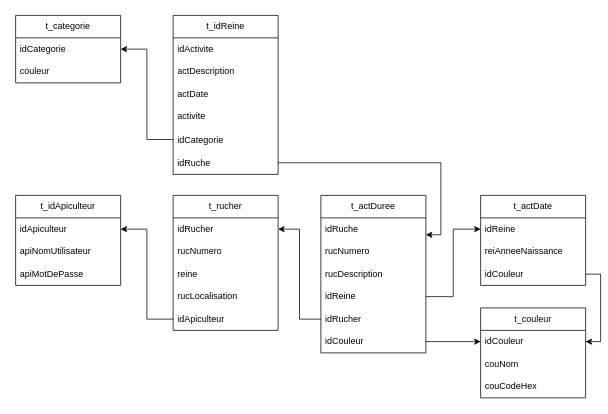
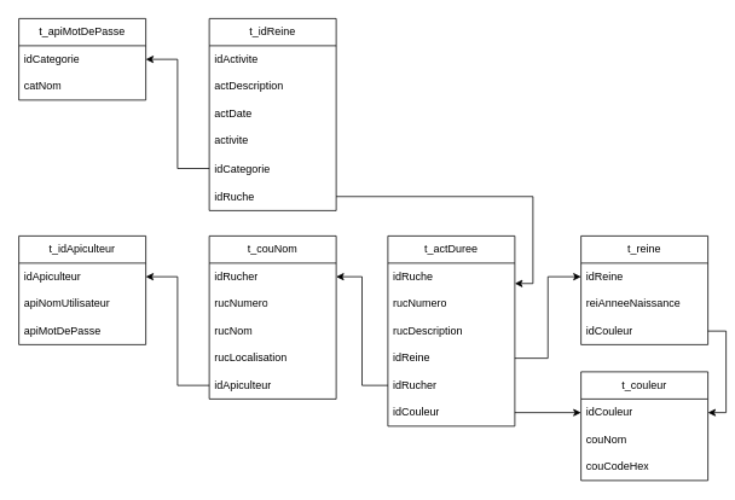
  <mxCell id="0" />
  <mxCell id="1" parent="0" />
- <mxCell id="2" value="t_rucher" style="swimlane;fontStyle=0;childLayout=stackLayout;horizontal=1;startSize=30;horizontalStack=0;resizeParent=1;resizeParentMax=0;resizeLast=0;collapsible=1;marginBottom=0;whiteSpace=wrap;html=1;" parent="1" vertex="1"><mxGeometry x="230" y="260" width="140" height="180" as="geometry" /></mxCell>
+ <mxCell id="2" value="t_couNom" style="swimlane;fontStyle=0;childLayout=stackLayout;horizontal=1;startSize=30;horizontalStack=0;resizeParent=1;resizeParentMax=0;resizeLast=0;collapsible=1;marginBottom=0;whiteSpace=wrap;html=1;" parent="1" vertex="1"><mxGeometry x="230" y="260" width="140" height="180" as="geometry" /></mxCell>
  <mxCell id="3" value="idRucher" style="text;strokeColor=none;fillColor=none;align=left;verticalAlign=middle;spacingLeft=4;spacingRight=4;overflow=hidden;points=[[0,0.5],[1,0.5]];portConstraint=eastwest;rotatable=0;whiteSpace=wrap;html=1;" parent="2" vertex="1"><mxGeometry y="30" width="140" height="30" as="geometry" /></mxCell>
  <mxCell id="4" value="&lt;div&gt;rucNumero&lt;/div&gt;" style="text;strokeColor=none;fillColor=none;align=left;verticalAlign=middle;spacingLeft=4;spacingRight=4;overflow=hidden;points=[[0,0.5],[1,0.5]];portConstraint=eastwest;rotatable=0;whiteSpace=wrap;html=1;" parent="2" vertex="1"><mxGeometry y="60" width="140" height="30" as="geometry" /></mxCell>
- <mxCell id="5" value="&lt;div&gt;reine&lt;/div&gt;" style="text;strokeColor=none;fillColor=none;align=left;verticalAlign=middle;spacingLeft=4;spacingRight=4;overflow=hidden;points=[[0,0.5],[1,0.5]];portConstraint=eastwest;rotatable=0;whiteSpace=wrap;html=1;" parent="2" vertex="1"><mxGeometry y="90" width="140" height="30" as="geometry" /></mxCell>
+ <mxCell id="5" value="&lt;div&gt;rucNom&lt;/div&gt;" style="text;strokeColor=none;fillColor=none;align=left;verticalAlign=middle;spacingLeft=4;spacingRight=4;overflow=hidden;points=[[0,0.5],[1,0.5]];portConstraint=eastwest;rotatable=0;whiteSpace=wrap;html=1;" parent="2" vertex="1"><mxGeometry y="90" width="140" height="30" as="geometry" /></mxCell>
  <mxCell id="6" value="rucLocalisation" style="text;strokeColor=none;fillColor=none;align=left;verticalAlign=middle;spacingLeft=4;spacingRight=4;overflow=hidden;points=[[0,0.5],[1,0.5]];portConstraint=eastwest;rotatable=0;whiteSpace=wrap;html=1;" parent="2" vertex="1"><mxGeometry y="120" width="140" height="30" as="geometry" /></mxCell>
  <mxCell id="7" value="idApiculteur" style="text;strokeColor=none;fillColor=none;align=left;verticalAlign=middle;spacingLeft=4;spacingRight=4;overflow=hidden;points=[[0,0.5],[1,0.5]];portConstraint=eastwest;rotatable=0;whiteSpace=wrap;html=1;" parent="2" vertex="1"><mxGeometry y="150" width="140" height="30" as="geometry" /></mxCell>
  <mxCell id="8" value="t_actDuree" style="swimlane;fontStyle=0;childLayout=stackLayout;horizontal=1;startSize=30;horizontalStack=0;resizeParent=1;resizeParentMax=0;resizeLast=0;collapsible=1;marginBottom=0;whiteSpace=wrap;html=1;" parent="1" vertex="1"><mxGeometry x="427" y="260" width="140" height="210" as="geometry" /></mxCell>
  <mxCell id="9" value="idRuche" style="text;strokeColor=none;fillColor=none;align=left;verticalAlign=middle;spacingLeft=4;spacingRight=4;overflow=hidden;points=[[0,0.5],[1,0.5]];portConstraint=eastwest;rotatable=0;whiteSpace=wrap;html=1;" parent="8" vertex="1"><mxGeometry y="30" width="140" height="30" as="geometry" /></mxCell>
  <mxCell id="10" value="rucNumero" style="text;strokeColor=none;fillColor=none;align=left;verticalAlign=middle;spacingLeft=4;spacingRight=4;overflow=hidden;points=[[0,0.5],[1,0.5]];portConstraint=eastwest;rotatable=0;whiteSpace=wrap;html=1;" parent="8" vertex="1"><mxGeometry y="60" width="140" height="30" as="geometry" /></mxCell>
  <mxCell id="11" value="rucDescription" style="text;strokeColor=none;fillColor=none;align=left;verticalAlign=middle;spacingLeft=4;spacingRight=4;overflow=hidden;points=[[0,0.5],[1,0.5]];portConstraint=eastwest;rotatable=0;whiteSpace=wrap;html=1;" parent="8" vertex="1"><mxGeometry y="90" width="140" height="30" as="geometry" /></mxCell>
  <mxCell id="12" value="idReine" style="text;strokeColor=none;fillColor=none;align=left;verticalAlign=middle;spacingLeft=4;spacingRight=4;overflow=hidden;points=[[0,0.5],[1,0.5]];portConstraint=eastwest;rotatable=0;whiteSpace=wrap;html=1;" parent="8" vertex="1"><mxGeometry y="120" width="140" height="30" as="geometry" /></mxCell>
  <mxCell id="13" value="idRucher" style="text;strokeColor=none;fillColor=none;align=left;verticalAlign=middle;spacingLeft=4;spacingRight=4;overflow=hidden;points=[[0,0.5],[1,0.5]];portConstraint=eastwest;rotatable=0;whiteSpace=wrap;html=1;" parent="8" vertex="1"><mxGeometry y="150" width="140" height="30" as="geometry" /></mxCell>
  <mxCell id="14" value="idCouleur" style="text;strokeColor=none;fillColor=none;align=left;verticalAlign=middle;spacingLeft=4;spacingRight=4;overflow=hidden;points=[[0,0.5],[1,0.5]];portConstraint=eastwest;rotatable=0;whiteSpace=wrap;html=1;" parent="8" vertex="1"><mxGeometry y="180" width="140" height="30" as="geometry" /></mxCell>
  <mxCell id="15" value="t_idApiculteur" style="swimlane;fontStyle=0;childLayout=stackLayout;horizontal=1;startSize=30;horizontalStack=0;resizeParent=1;resizeParentMax=0;resizeLast=0;collapsible=1;marginBottom=0;whiteSpace=wrap;html=1;" parent="1" vertex="1"><mxGeometry x="20" y="260" width="140" height="120" as="geometry" /></mxCell>
  <mxCell id="16" value="idApiculteur" style="text;strokeColor=none;fillColor=none;align=left;verticalAlign=middle;spacingLeft=4;spacingRight=4;overflow=hidden;points=[[0,0.5],[1,0.5]];portConstraint=eastwest;rotatable=0;whiteSpace=wrap;html=1;" parent="15" vertex="1"><mxGeometry y="30" width="140" height="30" as="geometry" /></mxCell>
  <mxCell id="17" value="apiNomUtilisateur" style="text;strokeColor=none;fillColor=none;align=left;verticalAlign=middle;spacingLeft=4;spacingRight=4;overflow=hidden;points=[[0,0.5],[1,0.5]];portConstraint=eastwest;rotatable=0;whiteSpace=wrap;html=1;" parent="15" vertex="1"><mxGeometry y="60" width="140" height="30" as="geometry" /></mxCell>
  <mxCell id="18" value="apiMotDePasse" style="text;strokeColor=none;fillColor=none;align=left;verticalAlign=middle;spacingLeft=4;spacingRight=4;overflow=hidden;points=[[0,0.5],[1,0.5]];portConstraint=eastwest;rotatable=0;whiteSpace=wrap;html=1;" parent="15" vertex="1"><mxGeometry y="90" width="140" height="30" as="geometry" /></mxCell>
  <mxCell id="19" value="t_idReine" style="swimlane;fontStyle=0;childLayout=stackLayout;horizontal=1;startSize=30;horizontalStack=0;resizeParent=1;resizeParentMax=0;resizeLast=0;collapsible=1;marginBottom=0;whiteSpace=wrap;html=1;" parent="1" vertex="1"><mxGeometry x="230" width="140" height="212" as="geometry" y="20" /></mxCell>
  <mxCell id="20" value="idActivite" style="text;strokeColor=none;fillColor=none;align=left;verticalAlign=middle;spacingLeft=4;spacingRight=4;overflow=hidden;points=[[0,0.5],[1,0.5]];portConstraint=eastwest;rotatable=0;whiteSpace=wrap;html=1;" parent="19" vertex="1"><mxGeometry y="30" width="140" height="30" as="geometry" /></mxCell>
  <mxCell id="21" value="actDescription" style="text;strokeColor=none;fillColor=none;align=left;verticalAlign=middle;spacingLeft=4;spacingRight=4;overflow=hidden;points=[[0,0.5],[1,0.5]];portConstraint=eastwest;rotatable=0;whiteSpace=wrap;html=1;" parent="19" vertex="1"><mxGeometry y="60" width="140" height="30" as="geometry" /></mxCell>
  <mxCell id="22" value="&lt;div&gt;actDate&lt;/div&gt;" style="text;strokeColor=none;fillColor=none;align=left;verticalAlign=middle;spacingLeft=4;spacingRight=4;overflow=hidden;points=[[0,0.5],[1,0.5]];portConstraint=eastwest;rotatable=0;whiteSpace=wrap;html=1;" parent="19" vertex="1"><mxGeometry y="90" width="140" height="30" as="geometry" /></mxCell>
  <mxCell id="23" value="&lt;div&gt;activite&lt;/div&gt;" style="text;strokeColor=none;fillColor=none;align=left;verticalAlign=middle;spacingLeft=4;spacingRight=4;overflow=hidden;points=[[0,0.5],[1,0.5]];portConstraint=eastwest;rotatable=0;whiteSpace=wrap;html=1;" parent="19" vertex="1"><mxGeometry y="120" width="140" height="30" as="geometry" /></mxCell>
  <mxCell id="24" value="idCategorie" style="text;strokeColor=none;fillColor=none;align=left;verticalAlign=middle;spacingLeft=4;spacingRight=4;overflow=hidden;points=[[0,0.5],[1,0.5]];portConstraint=eastwest;rotatable=0;whiteSpace=wrap;html=1;" parent="19" vertex="1"><mxGeometry y="150" width="140" height="31" as="geometry" /></mxCell>
  <mxCell id="25" value="idRuche" style="text;strokeColor=none;fillColor=none;align=left;verticalAlign=middle;spacingLeft=4;spacingRight=4;overflow=hidden;points=[[0,0.5],[1,0.5]];portConstraint=eastwest;rotatable=0;whiteSpace=wrap;html=1;" vertex="1" parent="19"><mxGeometry y="181" width="140" height="31" as="geometry" /></mxCell>
- <mxCell id="26" value="t_categorie" style="swimlane;fontStyle=0;childLayout=stackLayout;horizontal=1;startSize=30;horizontalStack=0;resizeParent=1;resizeParentMax=0;resizeLast=0;collapsible=1;marginBottom=0;whiteSpace=wrap;html=1;" parent="1" vertex="1"><mxGeometry x="20" width="140" height="90" as="geometry" y="20" /></mxCell>
+ <mxCell id="26" value="t_apiMotDePasse" style="swimlane;fontStyle=0;childLayout=stackLayout;horizontal=1;startSize=30;horizontalStack=0;resizeParent=1;resizeParentMax=0;resizeLast=0;collapsible=1;marginBottom=0;whiteSpace=wrap;html=1;" parent="1" vertex="1"><mxGeometry x="20" width="140" height="90" as="geometry" y="20" /></mxCell>
  <mxCell id="27" value="idCategorie" style="text;strokeColor=none;fillColor=none;align=left;verticalAlign=middle;spacingLeft=4;spacingRight=4;overflow=hidden;points=[[0,0.5],[1,0.5]];portConstraint=eastwest;rotatable=0;whiteSpace=wrap;html=1;" parent="26" vertex="1"><mxGeometry y="30" width="140" height="30" as="geometry" /></mxCell>
- <mxCell id="28" value="couleur" style="text;strokeColor=none;fillColor=none;align=left;verticalAlign=middle;spacingLeft=4;spacingRight=4;overflow=hidden;points=[[0,0.5],[1,0.5]];portConstraint=eastwest;rotatable=0;whiteSpace=wrap;html=1;" parent="26" vertex="1"><mxGeometry y="60" width="140" height="30" as="geometry" /></mxCell>
- <mxCell id="29" value="t_actDate" style="swimlane;fontStyle=0;childLayout=stackLayout;horizontal=1;startSize=30;horizontalStack=0;resizeParent=1;resizeParentMax=0;resizeLast=0;collapsible=1;marginBottom=0;whiteSpace=wrap;html=1;" parent="1" vertex="1"><mxGeometry x="640" y="260" width="140" height="120" as="geometry" /></mxCell>
+ <mxCell id="28" value="catNom" style="text;strokeColor=none;fillColor=none;align=left;verticalAlign=middle;spacingLeft=4;spacingRight=4;overflow=hidden;points=[[0,0.5],[1,0.5]];portConstraint=eastwest;rotatable=0;whiteSpace=wrap;html=1;" parent="26" vertex="1"><mxGeometry y="60" width="140" height="30" as="geometry" /></mxCell>
+ <mxCell id="29" value="t_reine" style="swimlane;fontStyle=0;childLayout=stackLayout;horizontal=1;startSize=30;horizontalStack=0;resizeParent=1;resizeParentMax=0;resizeLast=0;collapsible=1;marginBottom=0;whiteSpace=wrap;html=1;" parent="1" vertex="1"><mxGeometry x="640" y="260" width="140" height="120" as="geometry" /></mxCell>
  <mxCell id="30" value="idReine" style="text;strokeColor=none;fillColor=none;align=left;verticalAlign=middle;spacingLeft=4;spacingRight=4;overflow=hidden;points=[[0,0.5],[1,0.5]];portConstraint=eastwest;rotatable=0;whiteSpace=wrap;html=1;" parent="29" vertex="1"><mxGeometry y="30" width="140" height="30" as="geometry" /></mxCell>
  <mxCell id="31" value="reiAnneeNaissance" style="text;strokeColor=none;fillColor=none;align=left;verticalAlign=middle;spacingLeft=4;spacingRight=4;overflow=hidden;points=[[0,0.5],[1,0.5]];portConstraint=eastwest;rotatable=0;whiteSpace=wrap;html=1;" parent="29" vertex="1"><mxGeometry y="60" width="140" height="30" as="geometry" /></mxCell>
  <mxCell id="32" value="idCouleur" style="text;strokeColor=none;fillColor=none;align=left;verticalAlign=middle;spacingLeft=4;spacingRight=4;overflow=hidden;points=[[0,0.5],[1,0.5]];portConstraint=eastwest;rotatable=0;whiteSpace=wrap;html=1;" parent="29" vertex="1"><mxGeometry y="90" width="140" height="30" as="geometry" /></mxCell>
  <mxCell id="33" value="t_couleur" style="swimlane;fontStyle=0;childLayout=stackLayout;horizontal=1;startSize=30;horizontalStack=0;resizeParent=1;resizeParentMax=0;resizeLast=0;collapsible=1;marginBottom=0;whiteSpace=wrap;html=1;" parent="1" vertex="1"><mxGeometry x="640" y="410" width="140" height="120" as="geometry" /></mxCell>
  <mxCell id="34" value="idCouleur" style="text;strokeColor=none;fillColor=none;align=left;verticalAlign=middle;spacingLeft=4;spacingRight=4;overflow=hidden;points=[[0,0.5],[1,0.5]];portConstraint=eastwest;rotatable=0;whiteSpace=wrap;html=1;" parent="33" vertex="1"><mxGeometry y="30" width="140" height="30" as="geometry" /></mxCell>
  <mxCell id="35" value="couNom" style="text;strokeColor=none;fillColor=none;align=left;verticalAlign=middle;spacingLeft=4;spacingRight=4;overflow=hidden;points=[[0,0.5],[1,0.5]];portConstraint=eastwest;rotatable=0;whiteSpace=wrap;html=1;" parent="33" vertex="1"><mxGeometry y="60" width="140" height="30" as="geometry" /></mxCell>
  <mxCell id="36" value="couCodeHex" style="text;strokeColor=none;fillColor=none;align=left;verticalAlign=middle;spacingLeft=4;spacingRight=4;overflow=hidden;points=[[0,0.5],[1,0.5]];portConstraint=eastwest;rotatable=0;whiteSpace=wrap;html=1;" parent="33" vertex="1"><mxGeometry y="90" width="140" height="30" as="geometry" /></mxCell>
  <mxCell id="37" style="rounded=0;orthogonalLoop=1;jettySize=auto;html=1;exitX=0;exitY=0.5;exitDx=0;exitDy=0;entryX=1;entryY=0.5;entryDx=0;entryDy=0;edgeStyle=orthogonalEdgeStyle;elbow=vertical;" parent="1" source="7" target="16" edge="1"><mxGeometry relative="1" as="geometry" /></mxCell>
  <mxCell id="38" style="rounded=0;orthogonalLoop=1;jettySize=auto;html=1;exitX=0;exitY=0.5;exitDx=0;exitDy=0;entryX=1;entryY=0.5;entryDx=0;entryDy=0;edgeStyle=orthogonalEdgeStyle;" parent="1" source="13" target="3" edge="1"><mxGeometry relative="1" as="geometry" /></mxCell>
  <mxCell id="39" style="edgeStyle=orthogonalEdgeStyle;rounded=0;orthogonalLoop=1;jettySize=auto;html=1;exitX=1;exitY=0.5;exitDx=0;exitDy=0;entryX=0;entryY=0.5;entryDx=0;entryDy=0;" parent="1" source="14" target="34" edge="1"><mxGeometry relative="1" as="geometry" /></mxCell>
  <mxCell id="40" style="edgeStyle=orthogonalEdgeStyle;rounded=0;orthogonalLoop=1;jettySize=auto;html=1;exitX=1;exitY=0.5;exitDx=0;exitDy=0;entryX=0;entryY=0.5;entryDx=0;entryDy=0;" parent="1" source="12" target="30" edge="1"><mxGeometry relative="1" as="geometry" /></mxCell>
  <mxCell id="41" style="edgeStyle=orthogonalEdgeStyle;rounded=0;orthogonalLoop=1;jettySize=auto;html=1;exitX=1;exitY=0.5;exitDx=0;exitDy=0;entryX=1;entryY=0.5;entryDx=0;entryDy=0;" parent="1" source="32" target="34" edge="1"><mxGeometry relative="1" as="geometry" /></mxCell>
  <mxCell id="42" style="edgeStyle=orthogonalEdgeStyle;rounded=0;orthogonalLoop=1;jettySize=auto;html=1;exitX=0;exitY=0.5;exitDx=0;exitDy=0;entryX=1;entryY=0.5;entryDx=0;entryDy=0;" parent="1" source="24" target="27" edge="1"><mxGeometry relative="1" as="geometry" /></mxCell>
  <mxCell id="43" style="edgeStyle=orthogonalEdgeStyle;rounded=0;orthogonalLoop=1;jettySize=auto;html=1;exitX=1;exitY=0.5;exitDx=0;exitDy=0;entryX=1;entryY=0.25;entryDx=0;entryDy=0;" edge="1" parent="1" source="25" target="8"><mxGeometry relative="1" as="geometry" /></mxCell>
